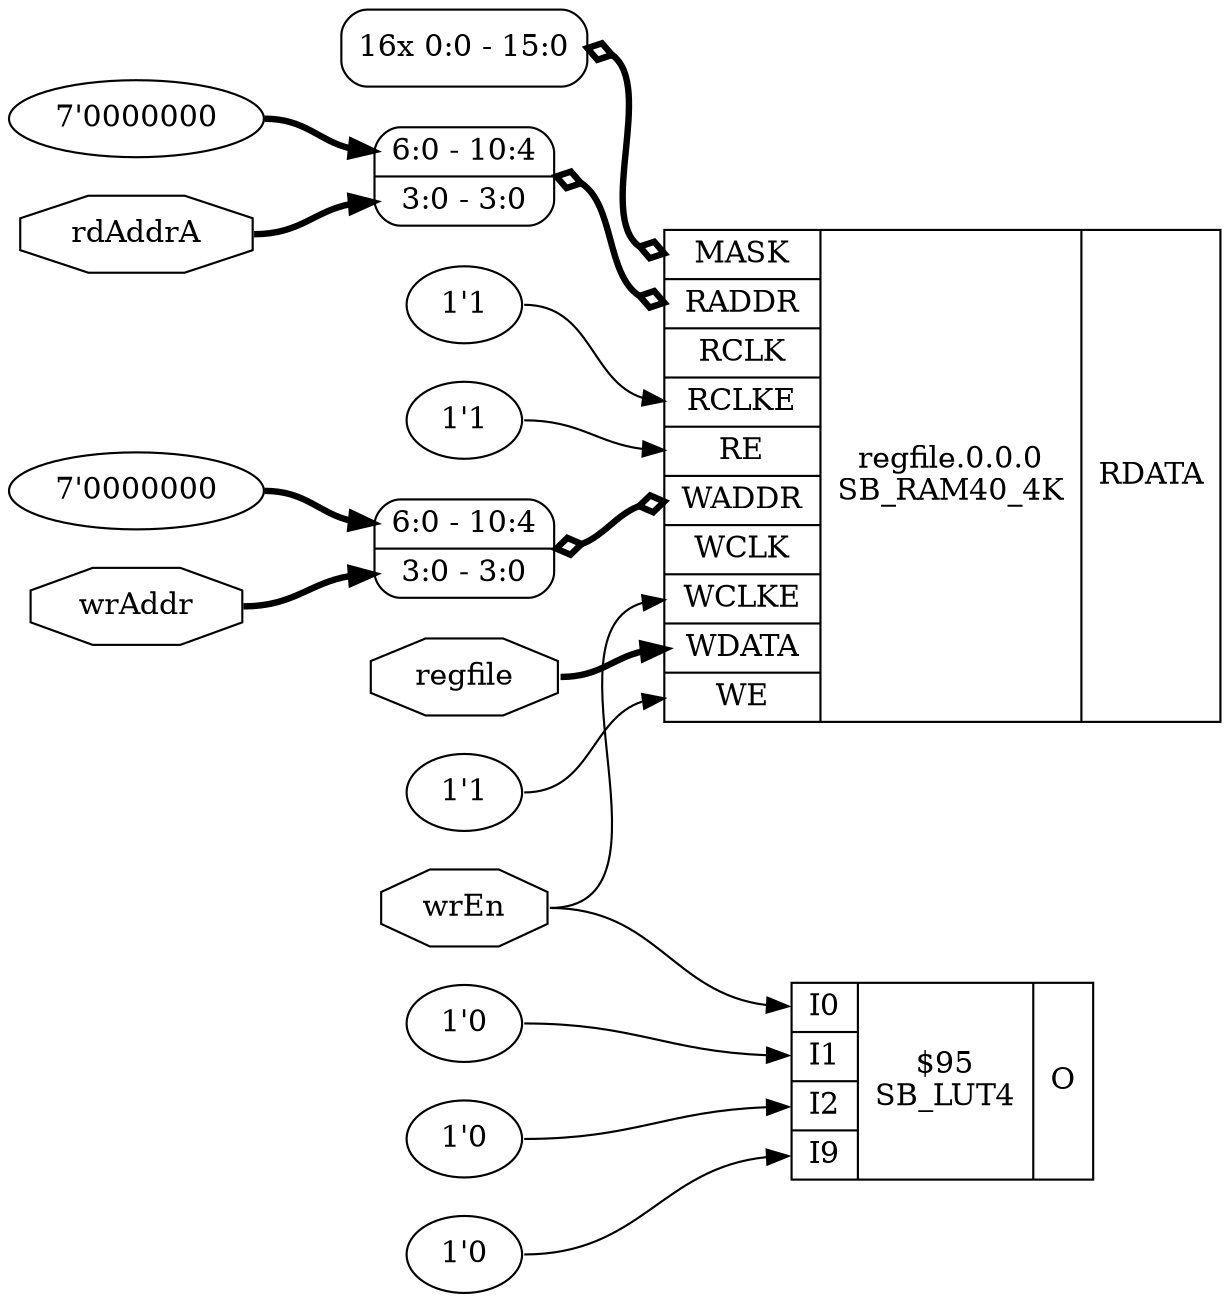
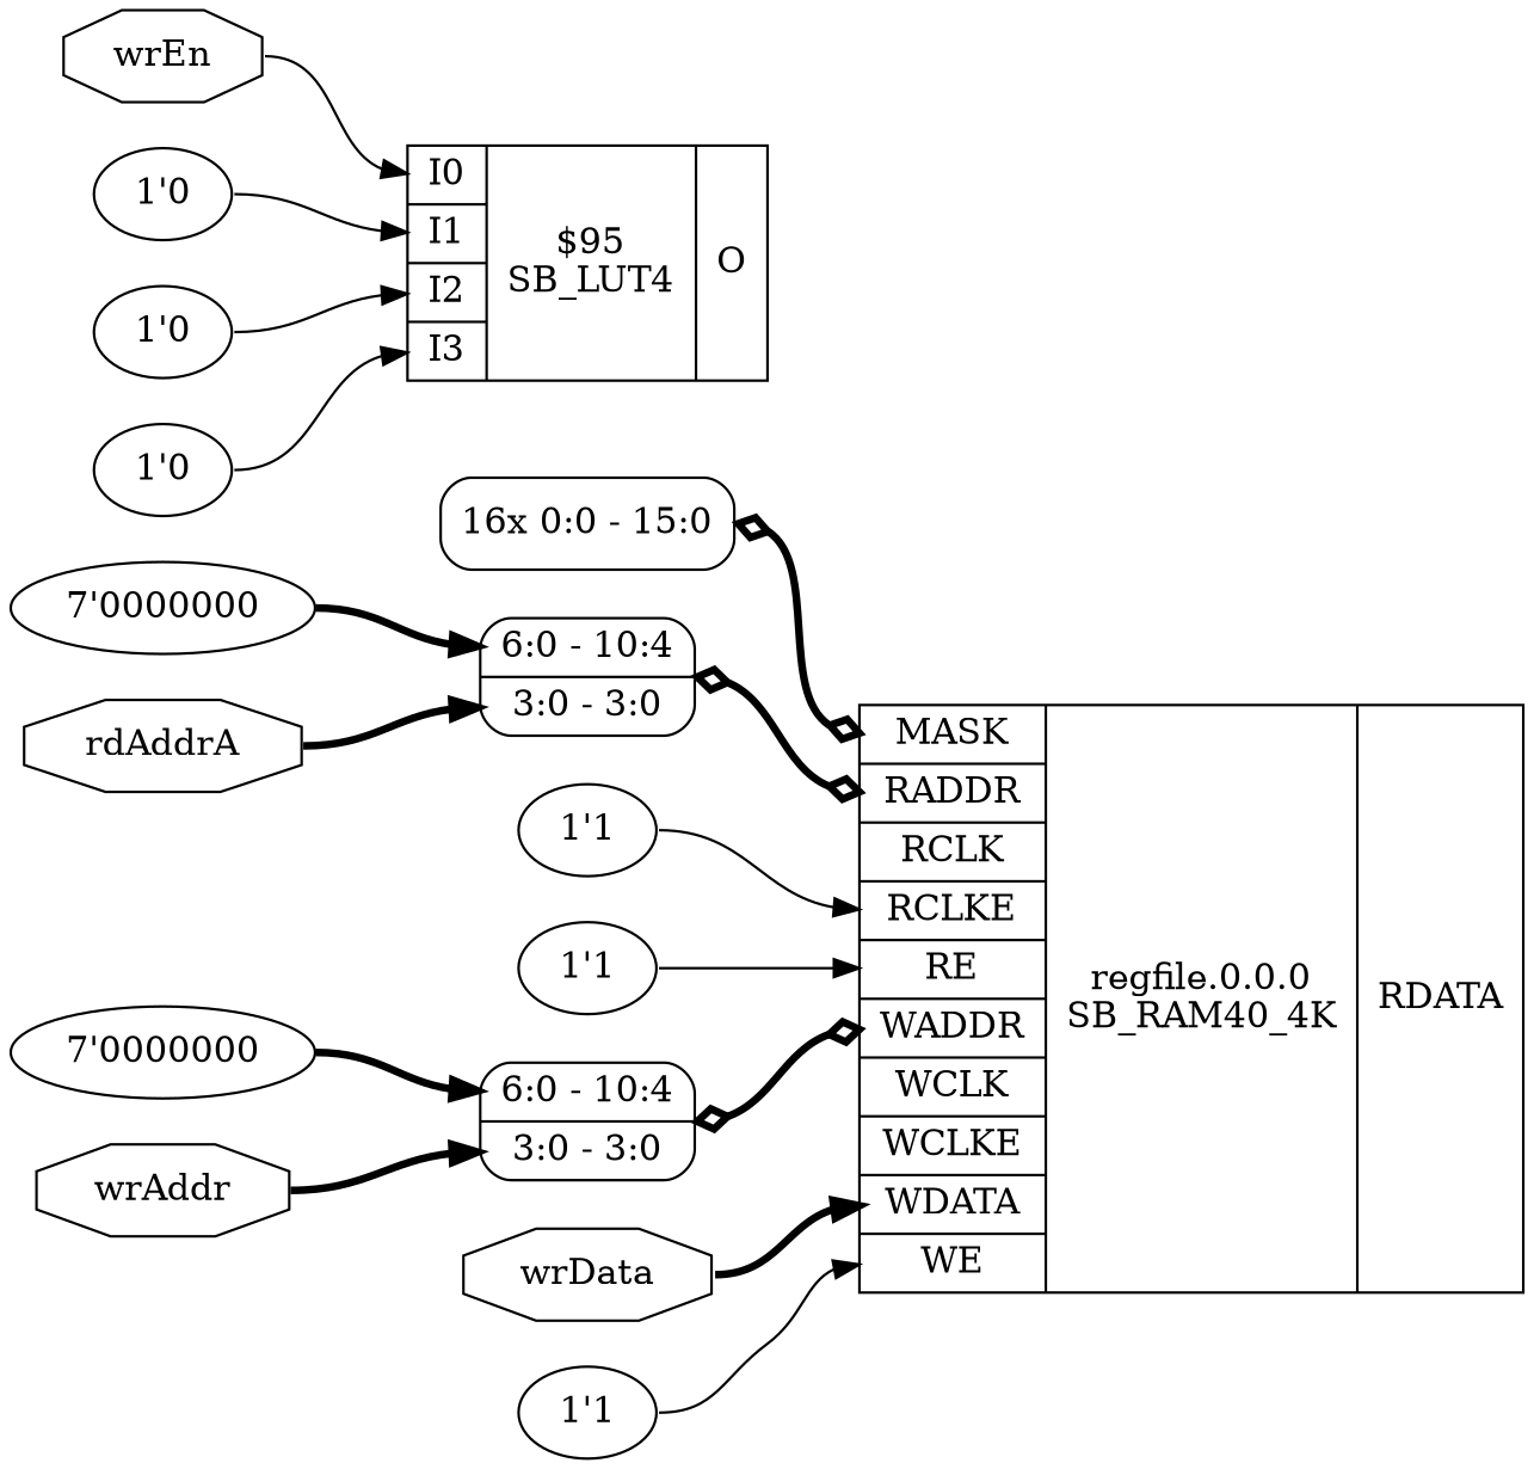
  digraph {
    rankdir=LR
    remincross=true
    edge [color=black headport="s0:w" tailport=e]
    n1 [label="{{<p15> MASK|<p16> RADDR|<p17> RCLK|<p18> RCLKE|<p19> RE|<p20> WADDR|<p21> WCLK|<p22> WCLKE|<p23> WDATA|<p24> WE}|regfile.0.0.0\nSB_RAM40_4K|{<p25> RDATA}}" shape=record]
    n2 [color=black fontcolor=black label=rdAddrA shape=octagon]
    n3 [label="<s1> 6:0 - 10:4 |<s0> 3:0 - 3:0 " shape=record style=rounded]
    n4 [color=black fontcolor=black label=wrAddr shape=octagon]
    n5 [label="<s1> 6:0 - 10:4 |<s0> 3:0 - 3:0 " shape=record style=rounded]
-   n6 [color=black fontcolor=black label=regfile shape=octagon]
+   n6 [color=black fontcolor=black label=wrData shape=octagon]
    n7 [color=black fontcolor=black label=wrEn shape=octagon]
-   n8 [label="{{<p9> I0|<p10> I1|<p11> I2|<p12> I9}|$95\nSB_LUT4|{<p13> O}}" shape=record]
+   n8 [label="{{<p9> I0|<p10> I1|<p11> I2|<p12> I3}|$95\nSB_LUT4|{<p13> O}}" shape=record]
    n9 [label="1'0"]
    n10 [label="1'0"]
    n11 [label="1'0"]
    n12 [label="<s15> 16x 0:0 - 15:0 " shape=record style=rounded]
    n13 [label="7'0000000"]
    n14 [label="1'1"]
    n15 [label="1'1"]
    n16 [label="7'0000000"]
    n17 [label="1'1"]
    n2 -> n3 [style="setlinewidth(3)"]
    n3 -> n1 [arrowhead=odiamond arrowtail=odiamond dir=both headport="p16:w" style="setlinewidth(3)"]
    n4 -> n5 [style="setlinewidth(3)"]
    n5 -> n1 [arrowhead=odiamond arrowtail=odiamond dir=both headport="p20:w" style="setlinewidth(3)"]
    n6 -> n1 [headport="p23:w" style="setlinewidth(3)"]
-   n7 -> n1 [headport="p22:w"]
    n7 -> n8 [headport="p9:w"]
    n9 -> n8 [headport="p10:w"]
    n10 -> n8 [headport="p11:w"]
    n11 -> n8 [headport="p12:w"]
    n12 -> n1 [arrowhead=odiamond arrowtail=odiamond dir=both headport="p15:w" style="setlinewidth(3)"]
    n13 -> n3 [headport="s1:w" style="setlinewidth(3)"]
    n14 -> n1 [headport="p18:w"]
    n15 -> n1 [headport="p19:w"]
    n16 -> n5 [headport="s1:w" style="setlinewidth(3)"]
    n17 -> n1 [headport="p24:w"]
  }
